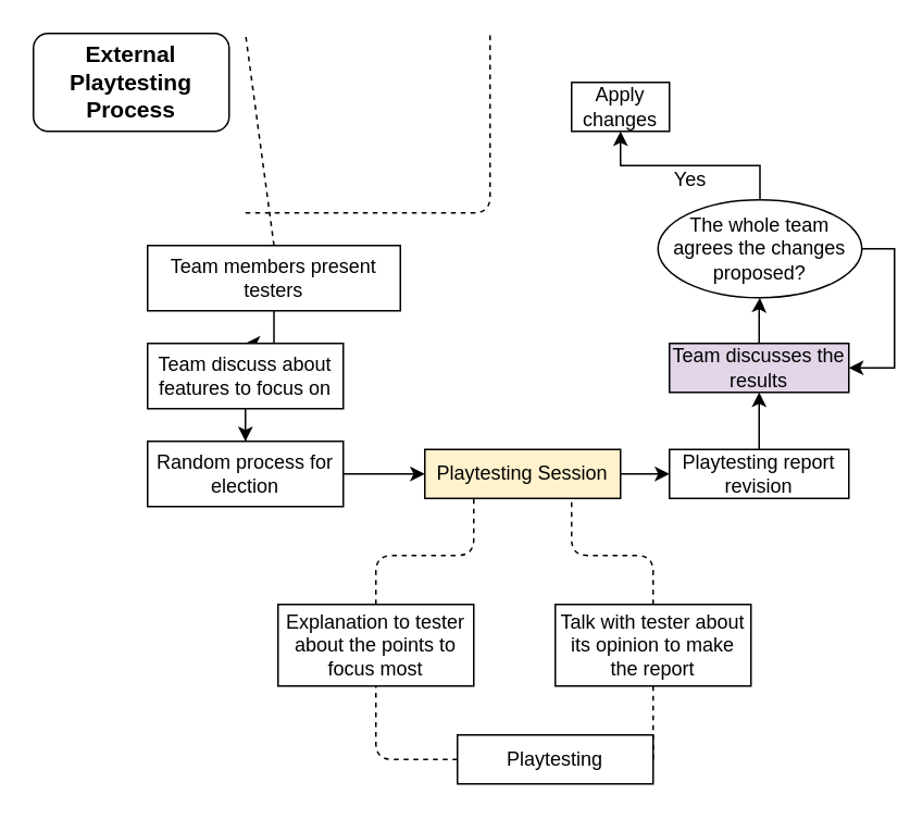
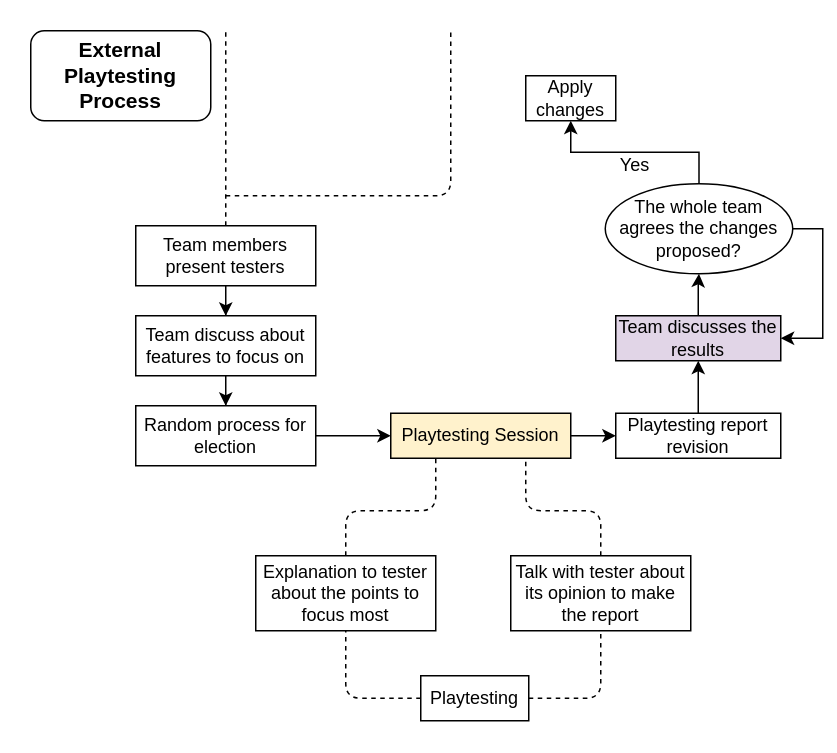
  <mxCell id="0" />
  <mxCell id="1" parent="0" />
  <mxCell id="2" value="&lt;font style=&quot;font-size: 14px&quot;&gt;&lt;b&gt;External Playtesting Process&lt;/b&gt;&lt;/font&gt;" style="rounded=1;whiteSpace=wrap;html=1;" parent="1" vertex="1"><mxGeometry x="20" y="20" width="120" height="60" as="geometry" /></mxCell>
  <mxCell id="3" value="Yes" style="text;html=1;strokeColor=none;fillColor=none;align=center;verticalAlign=middle;whiteSpace=wrap;rounded=0;" parent="1" vertex="1"><mxGeometry x="403" y="100" width="40" height="20" as="geometry" /></mxCell>
  <mxCell id="4" value="" style="endArrow=none;dashed=1;html=1;exitX=0.5;exitY=0;exitDx=0;exitDy=0;" edge="1" parent="1" source="7"><mxGeometry width="50" height="50" relative="1" as="geometry"><mxPoint x="150" y="250" as="sourcePoint" /><mxPoint x="150" y="20" as="targetPoint" /></mxGeometry></mxCell>
  <mxCell id="5" value="" style="endArrow=none;dashed=1;html=1;" edge="1" parent="1"><mxGeometry width="50" height="50" relative="1" as="geometry"><mxPoint x="150" y="130" as="sourcePoint" /><mxPoint x="300" y="20" as="targetPoint" /><Array as="points"><mxPoint x="300" y="130" /></Array></mxGeometry></mxCell>
  <mxCell id="6" value="" style="edgeStyle=orthogonalEdgeStyle;rounded=0;orthogonalLoop=1;jettySize=auto;html=1;" edge="1" parent="1" source="7" target="13"><mxGeometry relative="1" as="geometry" /></mxCell>
- <mxCell id="7" value="Team members present testers" style="rounded=0;whiteSpace=wrap;html=1;" vertex="1" parent="1"><mxGeometry x="90" y="150" width="155" height="40" as="geometry" /></mxCell>
+ <mxCell id="7" value="Team members present testers" style="rounded=0;whiteSpace=wrap;html=1;" vertex="1" parent="1"><mxGeometry x="90" y="150" width="120" height="40" as="geometry" /></mxCell>
  <mxCell id="8" value="" style="edgeStyle=orthogonalEdgeStyle;rounded=0;orthogonalLoop=1;jettySize=auto;html=1;" edge="1" parent="1" source="9" target="11"><mxGeometry relative="1" as="geometry" /></mxCell>
  <mxCell id="9" value="Random process for election" style="rounded=0;whiteSpace=wrap;html=1;" vertex="1" parent="1"><mxGeometry x="90" y="270" width="120" height="40" as="geometry" /></mxCell>
  <mxCell id="10" value="" style="edgeStyle=orthogonalEdgeStyle;rounded=0;orthogonalLoop=1;jettySize=auto;html=1;" edge="1" parent="1" source="11" target="15"><mxGeometry relative="1" as="geometry" /></mxCell>
  <mxCell id="11" value="Playtesting Session" style="rounded=0;whiteSpace=wrap;html=1;fillColor=#fff2cc;" vertex="1" parent="1"><mxGeometry x="260" y="275" width="120" height="30" as="geometry" /></mxCell>
  <mxCell id="12" value="" style="edgeStyle=orthogonalEdgeStyle;rounded=0;orthogonalLoop=1;jettySize=auto;html=1;" edge="1" parent="1" source="13" target="9"><mxGeometry relative="1" as="geometry" /></mxCell>
  <mxCell id="13" value="Team discuss about features to focus on" style="rounded=0;whiteSpace=wrap;html=1;" vertex="1" parent="1"><mxGeometry x="90" y="210" width="120" height="40" as="geometry" /></mxCell>
  <mxCell id="14" value="" style="edgeStyle=orthogonalEdgeStyle;rounded=0;orthogonalLoop=1;jettySize=auto;html=1;" edge="1" parent="1" source="15" target="17"><mxGeometry relative="1" as="geometry" /></mxCell>
  <mxCell id="15" value="Playtesting report revision" style="rounded=0;whiteSpace=wrap;html=1;" vertex="1" parent="1"><mxGeometry x="410" y="275" width="110" height="30" as="geometry" /></mxCell>
  <mxCell id="16" value="" style="edgeStyle=orthogonalEdgeStyle;rounded=0;orthogonalLoop=1;jettySize=auto;html=1;entryX=0.5;entryY=1;entryDx=0;entryDy=0;" edge="1" parent="1" source="17" target="27"><mxGeometry relative="1" as="geometry"><mxPoint x="465" y="180" as="targetPoint" /></mxGeometry></mxCell>
  <mxCell id="17" value="Team discusses the results" style="rounded=0;whiteSpace=wrap;html=1;fillColor=#e1d5e7;" vertex="1" parent="1"><mxGeometry x="410" y="210" width="110" height="30" as="geometry" /></mxCell>
  <mxCell id="18" value="" style="endArrow=none;dashed=1;html=1;entryX=0.25;entryY=1;entryDx=0;entryDy=0;exitX=0.5;exitY=0;exitDx=0;exitDy=0;" edge="1" parent="1" source="19" target="11"><mxGeometry width="50" height="50" relative="1" as="geometry"><mxPoint x="260" y="390" as="sourcePoint" /><mxPoint x="440" y="260" as="targetPoint" /><Array as="points"><mxPoint x="230" y="340" /><mxPoint x="290" y="340" /></Array></mxGeometry></mxCell>
  <mxCell id="19" value="Explanation to tester about the points to focus most" style="rounded=0;whiteSpace=wrap;html=1;" vertex="1" parent="1"><mxGeometry x="170" y="370" width="120" height="50" as="geometry" /></mxCell>
  <mxCell id="20" value="" style="endArrow=none;dashed=1;html=1;entryX=0.5;entryY=1;entryDx=0;entryDy=0;exitX=0;exitY=0.5;exitDx=0;exitDy=0;" edge="1" parent="1" source="21" target="19"><mxGeometry width="50" height="50" relative="1" as="geometry"><mxPoint x="300" y="490" as="sourcePoint" /><mxPoint x="440" y="450" as="targetPoint" /><Array as="points"><mxPoint x="230" y="465" /></Array></mxGeometry></mxCell>
- <mxCell id="21" value="Playtesting" style="rounded=0;whiteSpace=wrap;html=1;" vertex="1" parent="1"><mxGeometry x="280" y="450" width="120" height="30" as="geometry" /></mxCell>
+ <mxCell id="21" value="Playtesting" style="rounded=0;whiteSpace=wrap;html=1;" vertex="1" parent="1"><mxGeometry x="280" y="450" width="72" height="30" as="geometry" /></mxCell>
  <mxCell id="22" value="" style="endArrow=none;dashed=1;html=1;exitX=1;exitY=0.5;exitDx=0;exitDy=0;entryX=0.5;entryY=1;entryDx=0;entryDy=0;" edge="1" parent="1" source="21" target="23"><mxGeometry width="50" height="50" relative="1" as="geometry"><mxPoint x="390" y="320" as="sourcePoint" /><mxPoint x="400" y="420" as="targetPoint" /><Array as="points"><mxPoint x="400" y="465" /></Array></mxGeometry></mxCell>
  <mxCell id="23" value="Talk with tester about its opinion to make the report" style="rounded=0;whiteSpace=wrap;html=1;" vertex="1" parent="1"><mxGeometry x="340" y="370" width="120" height="50" as="geometry" /></mxCell>
  <mxCell id="24" value="" style="endArrow=none;dashed=1;html=1;entryX=0.75;entryY=1;entryDx=0;entryDy=0;exitX=0.5;exitY=0;exitDx=0;exitDy=0;" edge="1" parent="1" source="23" target="11"><mxGeometry width="50" height="50" relative="1" as="geometry"><mxPoint x="340" y="370" as="sourcePoint" /><mxPoint x="400" y="305" as="targetPoint" /><Array as="points"><mxPoint x="400" y="340" /><mxPoint x="350" y="340" /></Array></mxGeometry></mxCell>
  <mxCell id="25" style="edgeStyle=orthogonalEdgeStyle;rounded=0;orthogonalLoop=1;jettySize=auto;html=1;exitX=0.5;exitY=0;exitDx=0;exitDy=0;entryX=0.5;entryY=1;entryDx=0;entryDy=0;" edge="1" parent="1" source="27" target="28"><mxGeometry relative="1" as="geometry"><mxPoint x="370" y="60" as="targetPoint" /></mxGeometry></mxCell>
  <mxCell id="26" style="edgeStyle=orthogonalEdgeStyle;rounded=0;orthogonalLoop=1;jettySize=auto;html=1;exitX=1;exitY=0.5;exitDx=0;exitDy=0;entryX=1;entryY=0.5;entryDx=0;entryDy=0;" edge="1" parent="1" source="27" target="17"><mxGeometry relative="1" as="geometry" /></mxCell>
  <mxCell id="27" value="&lt;span&gt;The whole team agrees the changes proposed?&lt;/span&gt;" style="ellipse;whiteSpace=wrap;html=1;" vertex="1" parent="1"><mxGeometry x="403" y="122" width="125" height="60" as="geometry" /></mxCell>
  <mxCell id="28" value="Apply changes" style="rounded=0;whiteSpace=wrap;html=1;" vertex="1" parent="1"><mxGeometry x="350" y="50" width="60" height="30" as="geometry" /></mxCell>
